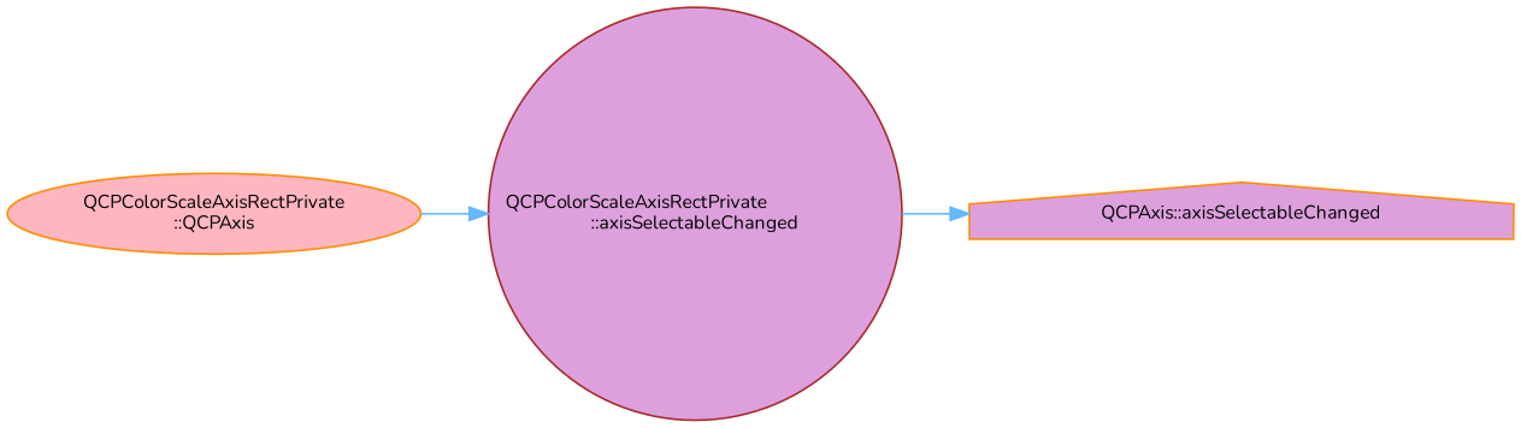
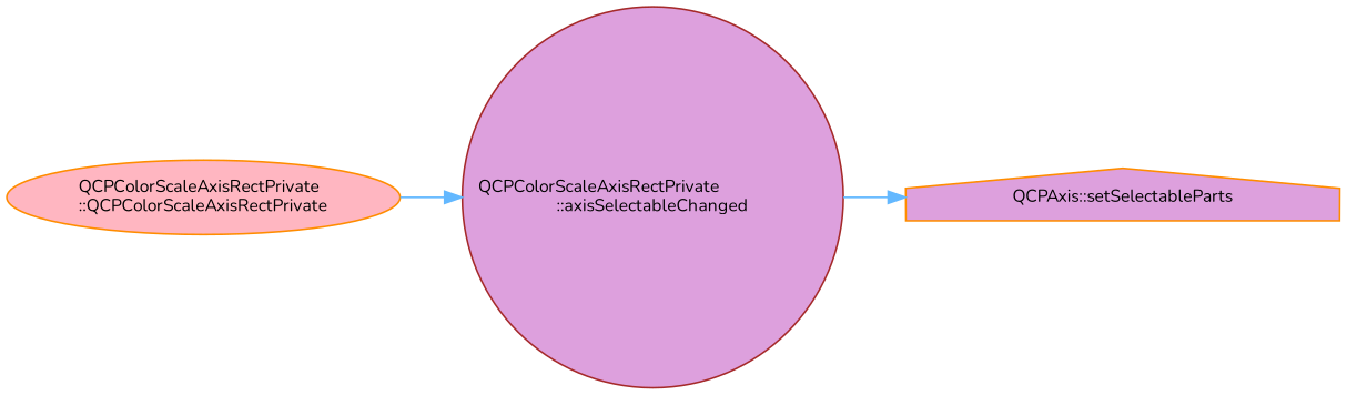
  digraph {
    fontname=Nunito
    rankdir=RL
    node [color=darkorange fillcolor=plum fontname=Nunito fontsize=10 style=filled]
    edge [color=steelblue1 dir=back fontname=Nunito fontsize=10 labelfontname=Helvetica labelfontsize=10 style=solid]
-   n1 [height=0.2 label="QCPAxis::axisSelectableChanged" shape=house width=0.4]
+   n1 [height=0.2 label="QCPAxis::setSelectableParts" shape=house width=0.4]
    n2 [color=brown height=0.2 label="QCPColorScaleAxisRectPrivate\l::axisSelectableChanged" shape=circle width=0.4]
-   n3 [fillcolor=lightpink height=0.2 label="QCPColorScaleAxisRectPrivate\l::QCPAxis" shape=ellipse width=0.4]
+   n3 [fillcolor=lightpink height=0.2 label="QCPColorScaleAxisRectPrivate\l::QCPColorScaleAxisRectPrivate" shape=ellipse width=0.4]
    n1 -> n2
    n2 -> n3
  }
